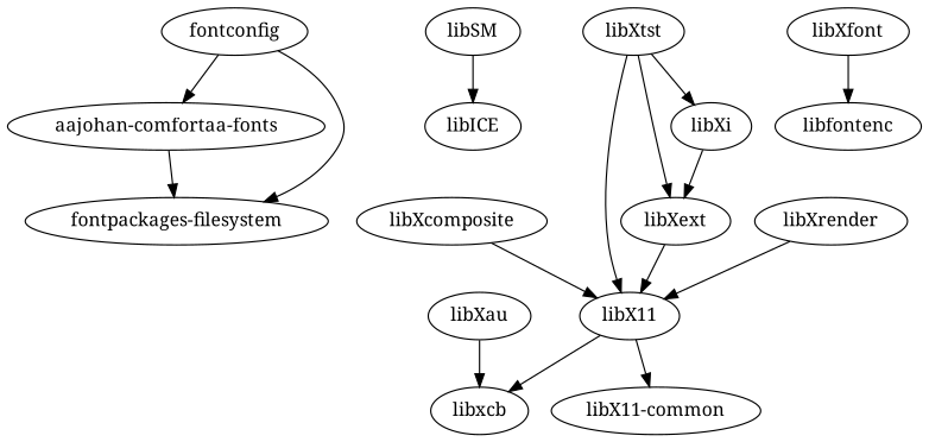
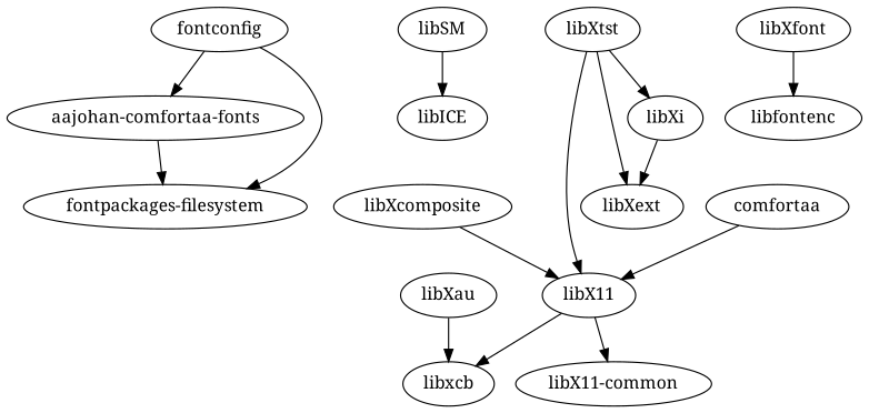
  strict digraph {
    fontname="Noto Serif"
    node [fontname="Noto Serif"]
    edge [fontname="Noto Serif"]
    "aajohan-comfortaa-fonts"
    "fontpackages-filesystem"
    fontconfig
    libSM
    libICE
    libX11
    "libX11-common"
    libxcb
    libXau
    libXcomposite
    libXext
    libXfont
    libfontenc
-   libXrender
+   libXrender [label=comfortaa]
    libXi
    libXtst
    "aajohan-comfortaa-fonts" -> "fontpackages-filesystem"
    fontconfig -> "aajohan-comfortaa-fonts"
    fontconfig -> "fontpackages-filesystem"
    libSM -> libICE
    libX11 -> "libX11-common"
    libX11 -> libxcb
    libXau -> libxcb
    libXcomposite -> libX11
-   libXext -> libX11
    libXfont -> libfontenc
    libXrender -> libX11
    libXi -> libXext
    libXtst -> libX11
    libXtst -> libXext
    libXtst -> libXi
  }
